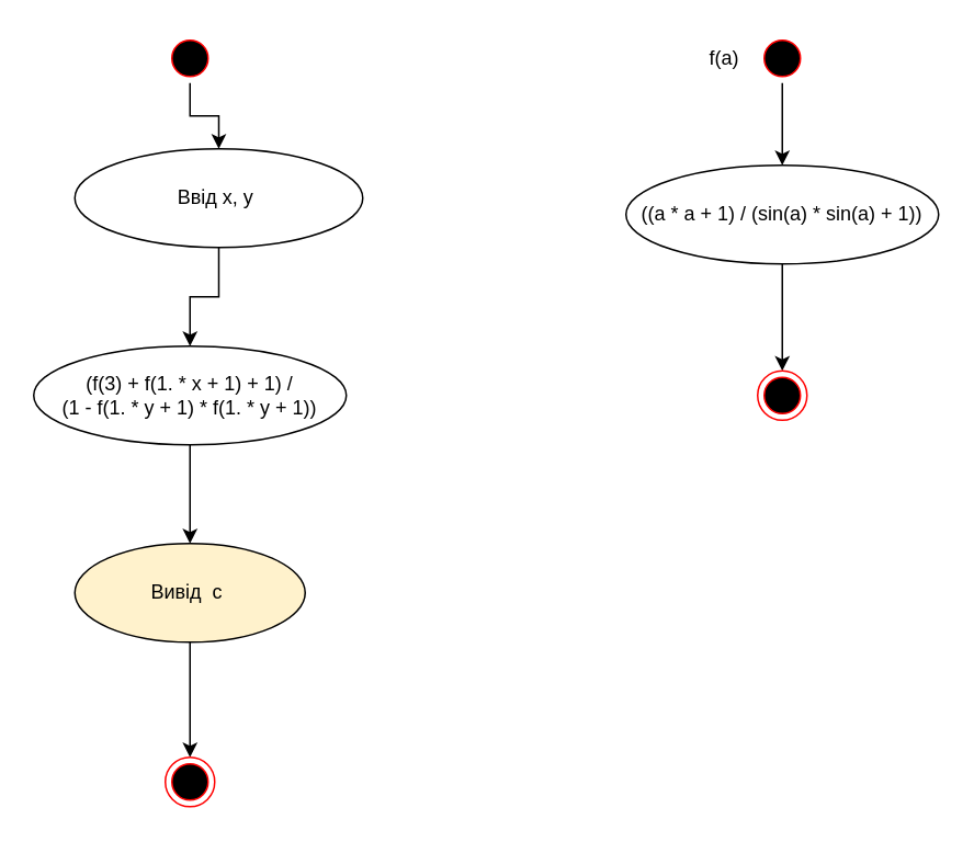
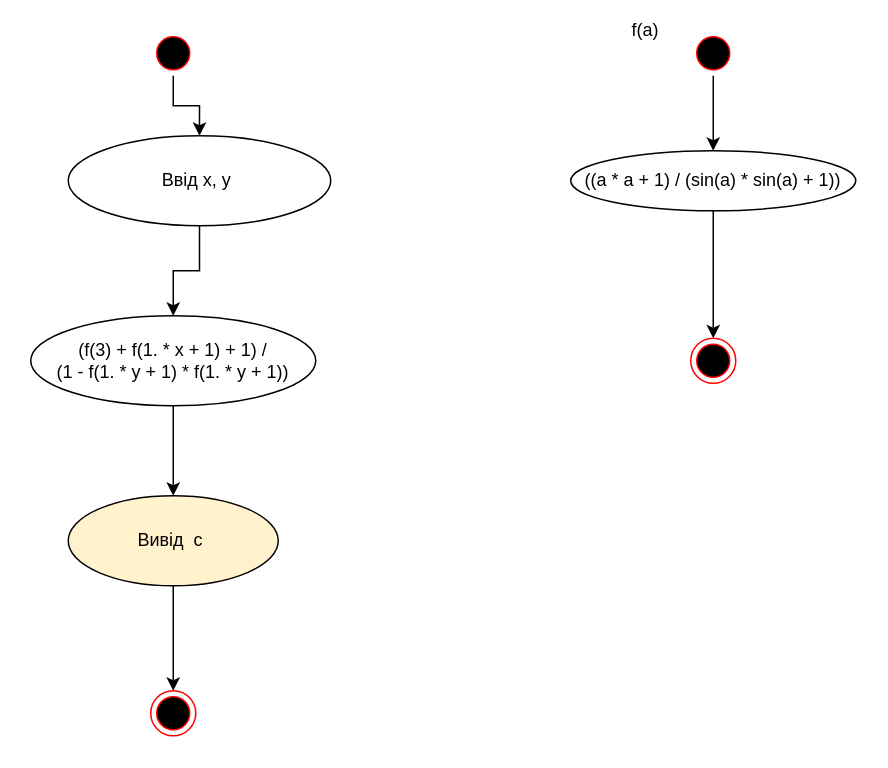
  <mxCell id="0" />
  <mxCell id="1" parent="0" />
  <mxCell id="2" value="" style="edgeStyle=orthogonalEdgeStyle;rounded=0;orthogonalLoop=1;jettySize=auto;html=1;" edge="1" parent="1" source="3" target="5"><mxGeometry relative="1" as="geometry" /></mxCell>
  <mxCell id="3" value="" style="ellipse;html=1;shape=startState;fillColor=#000000;strokeColor=#ff0000;" vertex="1" parent="1"><mxGeometry x="100" y="20" width="30" height="30" as="geometry" /></mxCell>
  <mxCell id="4" value="" style="edgeStyle=orthogonalEdgeStyle;rounded=0;orthogonalLoop=1;jettySize=auto;html=1;" edge="1" parent="1" source="5" target="7"><mxGeometry relative="1" as="geometry" /></mxCell>
  <mxCell id="5" value="Ввід x, y&amp;nbsp;" style="ellipse;whiteSpace=wrap;html=1;" vertex="1" parent="1"><mxGeometry x="45" y="90" width="175" height="60" as="geometry" /></mxCell>
  <mxCell id="6" value="" style="edgeStyle=orthogonalEdgeStyle;rounded=0;orthogonalLoop=1;jettySize=auto;html=1;entryX=0.5;entryY=0;entryDx=0;entryDy=0;" edge="1" parent="1" source="7" target="9"><mxGeometry relative="1" as="geometry"><mxPoint x="115" y="370" as="targetPoint" /></mxGeometry></mxCell>
  <mxCell id="7" value="(f(3) + f(1. * x + 1) + 1) / &lt;br&gt;(1 - f(1. * y + 1) * f(1. * y + 1))" style="ellipse;whiteSpace=wrap;html=1;" vertex="1" parent="1"><mxGeometry x="20" y="210" width="190" height="60" as="geometry" /></mxCell>
  <mxCell id="8" value="" style="edgeStyle=orthogonalEdgeStyle;rounded=0;orthogonalLoop=1;jettySize=auto;html=1;" edge="1" parent="1" source="9" target="10"><mxGeometry relative="1" as="geometry" /></mxCell>
  <mxCell id="9" value="Вивід&amp;nbsp; c&amp;nbsp;" style="ellipse;whiteSpace=wrap;html=1;fillColor=#fff2cc;" vertex="1" parent="1"><mxGeometry x="45" y="330" width="140" height="60" as="geometry" /></mxCell>
  <mxCell id="10" value="" style="ellipse;html=1;shape=endState;fillColor=#000000;strokeColor=#ff0000;" vertex="1" parent="1"><mxGeometry x="100" y="460" width="30" height="30" as="geometry" /></mxCell>
  <mxCell id="11" value="" style="edgeStyle=orthogonalEdgeStyle;rounded=0;orthogonalLoop=1;jettySize=auto;html=1;" edge="1" parent="1" source="12" target="15"><mxGeometry relative="1" as="geometry" /></mxCell>
  <mxCell id="12" value="" style="ellipse;html=1;shape=startState;fillColor=#000000;strokeColor=#ff0000;" vertex="1" parent="1"><mxGeometry x="460" y="20" width="30" height="30" as="geometry" /></mxCell>
- <mxCell id="13" value="f(a)" style="text;html=1;strokeColor=none;fillColor=none;align=center;verticalAlign=middle;whiteSpace=wrap;rounded=0;" vertex="1" parent="1"><mxGeometry x="420" y="25" width="40" height="20" as="geometry" /></mxCell>
+ <mxCell id="13" value="f(a)" style="text;html=1;strokeColor=none;fillColor=none;align=center;verticalAlign=middle;whiteSpace=wrap;rounded=0;" vertex="1" parent="1"><mxGeometry x="410" y="10" width="40" height="20" as="geometry" /></mxCell>
  <mxCell id="14" value="" style="edgeStyle=orthogonalEdgeStyle;rounded=0;orthogonalLoop=1;jettySize=auto;html=1;" edge="1" parent="1" source="15" target="16"><mxGeometry relative="1" as="geometry" /></mxCell>
- <mxCell id="15" value="((a * a + 1) / (sin(a) * sin(a) + 1))" style="ellipse;whiteSpace=wrap;html=1;" vertex="1" parent="1"><mxGeometry x="380" y="100" width="190" height="60" as="geometry" /></mxCell>
+ <mxCell id="15" value="((a * a + 1) / (sin(a) * sin(a) + 1))" style="ellipse;whiteSpace=wrap;html=1;" vertex="1" parent="1"><mxGeometry x="380" y="100" width="190" height="40" as="geometry" /></mxCell>
  <mxCell id="16" value="" style="ellipse;html=1;shape=endState;fillColor=#000000;strokeColor=#ff0000;" vertex="1" parent="1"><mxGeometry x="460" y="225" width="30" height="30" as="geometry" /></mxCell>
